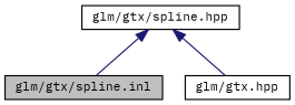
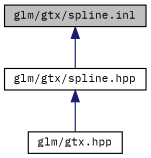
  digraph {
    fontname="IBM Plex Mono"
    node [color=black fillcolor=white fontname="IBM Plex Mono" fontsize=10 shape=record style=filled]
    edge [color=midnightblue dir=back fontname="IBM Plex Mono" fontsize=10 labelfontname=FreeSans labelfontsize=10 style=solid]
    n1 [fillcolor=grey75 fontcolor=black height=0.2 label="glm/gtx/spline.inl" width=0.4]
    n2 [height=0.2 label="glm/gtx/spline.hpp" width=0.4]
    n3 [height=0.2 label="glm/gtx.hpp" width=0.4]
-   n2 -> n1
+   n1 -> n2
    n2 -> n3
  }
